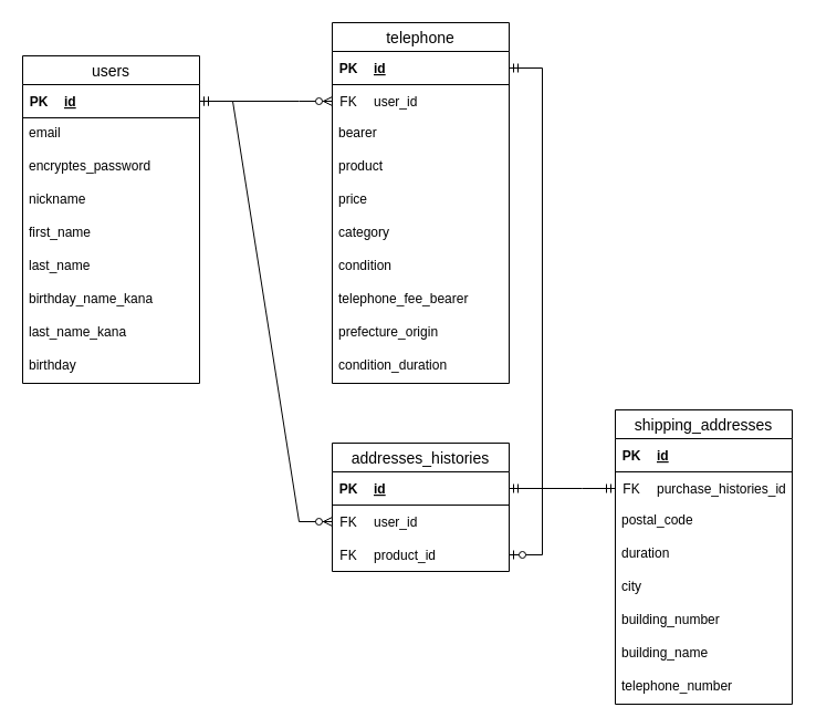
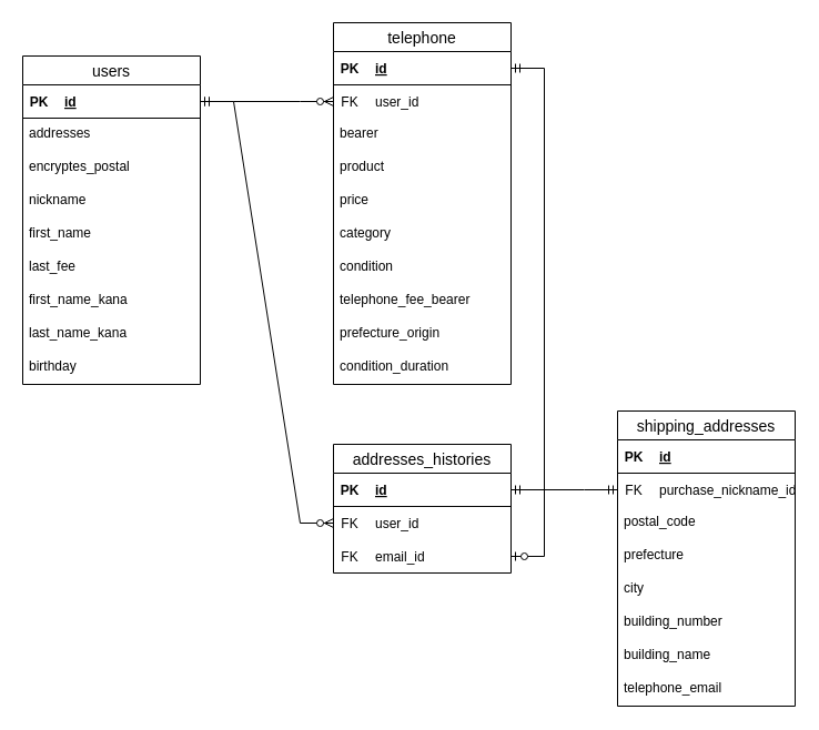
  <mxCell id="0" />
  <mxCell id="1" parent="0" />
  <mxCell id="2" value="users" style="swimlane;fontStyle=0;childLayout=stackLayout;horizontal=1;startSize=26;horizontalStack=0;resizeParent=1;resizeParentMax=0;resizeLast=0;collapsible=1;marginBottom=0;align=center;fontSize=14;" parent="1" vertex="1"><mxGeometry x="20" y="50" width="160" height="296" as="geometry" /></mxCell>
  <mxCell id="3" value="" style="shape=table;startSize=0;container=1;collapsible=1;childLayout=tableLayout;fixedRows=1;rowLines=0;fontStyle=0;align=center;resizeLast=1;strokeColor=none;fillColor=none;collapsible=0;" parent="2" vertex="1"><mxGeometry y="26" width="160" height="30" as="geometry" /></mxCell>
  <mxCell id="4" value="" style="shape=tableRow;horizontal=0;startSize=0;swimlaneHead=0;swimlaneBody=0;fillColor=none;collapsible=0;dropTarget=0;points=[[0,0.5],[1,0.5]];portConstraint=eastwest;top=0;left=0;right=0;bottom=1;" parent="3" vertex="1"><mxGeometry width="160" height="30" as="geometry" /></mxCell>
  <mxCell id="5" value="PK" style="shape=partialRectangle;connectable=0;fillColor=none;top=0;left=0;bottom=0;right=0;fontStyle=1;overflow=hidden;" parent="4" vertex="1"><mxGeometry width="30" height="30" as="geometry"><mxRectangle width="30" height="30" as="alternateBounds" /></mxGeometry></mxCell>
  <mxCell id="6" value="id" style="shape=partialRectangle;connectable=0;fillColor=none;top=0;left=0;bottom=0;right=0;align=left;spacingLeft=6;fontStyle=5;overflow=hidden;" parent="4" vertex="1"><mxGeometry x="30" width="130" height="30" as="geometry"><mxRectangle width="130" height="30" as="alternateBounds" /></mxGeometry></mxCell>
- <mxCell id="7" value="email" style="text;strokeColor=none;fillColor=none;spacingLeft=4;spacingRight=4;overflow=hidden;rotatable=0;points=[[0,0.5],[1,0.5]];portConstraint=eastwest;fontSize=12;" parent="2" vertex="1"><mxGeometry y="56" width="160" height="30" as="geometry" /></mxCell>
- <mxCell id="8" value="encryptes_password" style="text;strokeColor=none;fillColor=none;spacingLeft=4;spacingRight=4;overflow=hidden;rotatable=0;points=[[0,0.5],[1,0.5]];portConstraint=eastwest;fontSize=12;" parent="2" vertex="1"><mxGeometry y="86" width="160" height="30" as="geometry" /></mxCell>
+ <mxCell id="7" value="addresses" style="text;strokeColor=none;fillColor=none;spacingLeft=4;spacingRight=4;overflow=hidden;rotatable=0;points=[[0,0.5],[1,0.5]];portConstraint=eastwest;fontSize=12;" parent="2" vertex="1"><mxGeometry y="56" width="160" height="30" as="geometry" /></mxCell>
+ <mxCell id="8" value="encryptes_postal" style="text;strokeColor=none;fillColor=none;spacingLeft=4;spacingRight=4;overflow=hidden;rotatable=0;points=[[0,0.5],[1,0.5]];portConstraint=eastwest;fontSize=12;" parent="2" vertex="1"><mxGeometry y="86" width="160" height="30" as="geometry" /></mxCell>
  <mxCell id="9" value="nickname" style="text;strokeColor=none;fillColor=none;spacingLeft=4;spacingRight=4;overflow=hidden;rotatable=0;points=[[0,0.5],[1,0.5]];portConstraint=eastwest;fontSize=12;" parent="2" vertex="1"><mxGeometry y="116" width="160" height="30" as="geometry" /></mxCell>
  <mxCell id="10" value="first_name" style="text;strokeColor=none;fillColor=none;spacingLeft=4;spacingRight=4;overflow=hidden;rotatable=0;points=[[0,0.5],[1,0.5]];portConstraint=eastwest;fontSize=12;" parent="2" vertex="1"><mxGeometry y="146" width="160" height="30" as="geometry" /></mxCell>
- <mxCell id="11" value="last_name" style="text;strokeColor=none;fillColor=none;spacingLeft=4;spacingRight=4;overflow=hidden;rotatable=0;points=[[0,0.5],[1,0.5]];portConstraint=eastwest;fontSize=12;" parent="2" vertex="1"><mxGeometry y="176" width="160" height="30" as="geometry" /></mxCell>
- <mxCell id="12" value="birthday_name_kana" style="text;strokeColor=none;fillColor=none;spacingLeft=4;spacingRight=4;overflow=hidden;rotatable=0;points=[[0,0.5],[1,0.5]];portConstraint=eastwest;fontSize=12;" parent="2" vertex="1"><mxGeometry y="206" width="160" height="30" as="geometry" /></mxCell>
+ <mxCell id="11" value="last_fee" style="text;strokeColor=none;fillColor=none;spacingLeft=4;spacingRight=4;overflow=hidden;rotatable=0;points=[[0,0.5],[1,0.5]];portConstraint=eastwest;fontSize=12;" parent="2" vertex="1"><mxGeometry y="176" width="160" height="30" as="geometry" /></mxCell>
+ <mxCell id="12" value="first_name_kana" style="text;strokeColor=none;fillColor=none;spacingLeft=4;spacingRight=4;overflow=hidden;rotatable=0;points=[[0,0.5],[1,0.5]];portConstraint=eastwest;fontSize=12;" parent="2" vertex="1"><mxGeometry y="206" width="160" height="30" as="geometry" /></mxCell>
  <mxCell id="13" value="last_name_kana" style="text;strokeColor=none;fillColor=none;spacingLeft=4;spacingRight=4;overflow=hidden;rotatable=0;points=[[0,0.5],[1,0.5]];portConstraint=eastwest;fontSize=12;" parent="2" vertex="1"><mxGeometry y="236" width="160" height="30" as="geometry" /></mxCell>
  <mxCell id="14" value="birthday" style="text;strokeColor=none;fillColor=none;spacingLeft=4;spacingRight=4;overflow=hidden;rotatable=0;points=[[0,0.5],[1,0.5]];portConstraint=eastwest;fontSize=12;" parent="2" vertex="1"><mxGeometry y="266" width="160" height="30" as="geometry" /></mxCell>
  <mxCell id="15" value="addresses_histories" style="swimlane;fontStyle=0;childLayout=stackLayout;horizontal=1;startSize=26;horizontalStack=0;resizeParent=1;resizeParentMax=0;resizeLast=0;collapsible=1;marginBottom=0;align=center;fontSize=14;" parent="1" vertex="1"><mxGeometry x="300" y="400" width="160" height="116" as="geometry" /></mxCell>
  <mxCell id="16" value="" style="shape=table;startSize=0;container=1;collapsible=1;childLayout=tableLayout;fixedRows=1;rowLines=0;fontStyle=0;align=center;resizeLast=1;strokeColor=none;fillColor=none;collapsible=0;" parent="15" vertex="1"><mxGeometry y="26" width="160" height="90" as="geometry" /></mxCell>
  <mxCell id="17" value="" style="shape=tableRow;horizontal=0;startSize=0;swimlaneHead=0;swimlaneBody=0;fillColor=none;collapsible=0;dropTarget=0;points=[[0,0.5],[1,0.5]];portConstraint=eastwest;top=0;left=0;right=0;bottom=1;" parent="16" vertex="1"><mxGeometry width="160" height="30" as="geometry" /></mxCell>
  <mxCell id="18" value="PK" style="shape=partialRectangle;connectable=0;fillColor=none;top=0;left=0;bottom=0;right=0;fontStyle=1;overflow=hidden;" parent="17" vertex="1"><mxGeometry width="30" height="30" as="geometry"><mxRectangle width="30" height="30" as="alternateBounds" /></mxGeometry></mxCell>
  <mxCell id="19" value="id" style="shape=partialRectangle;connectable=0;fillColor=none;top=0;left=0;bottom=0;right=0;align=left;spacingLeft=6;fontStyle=5;overflow=hidden;" parent="17" vertex="1"><mxGeometry x="30" width="130" height="30" as="geometry"><mxRectangle width="130" height="30" as="alternateBounds" /></mxGeometry></mxCell>
  <mxCell id="20" value="" style="shape=tableRow;horizontal=0;startSize=0;swimlaneHead=0;swimlaneBody=0;fillColor=none;collapsible=0;dropTarget=0;points=[[0,0.5],[1,0.5]];portConstraint=eastwest;top=0;left=0;right=0;bottom=0;" parent="16" vertex="1"><mxGeometry y="30" width="160" height="30" as="geometry" /></mxCell>
  <mxCell id="21" value="FK" style="shape=partialRectangle;connectable=0;fillColor=none;top=0;left=0;bottom=0;right=0;fontStyle=0;overflow=hidden;" parent="20" vertex="1"><mxGeometry width="30" height="30" as="geometry"><mxRectangle width="30" height="30" as="alternateBounds" /></mxGeometry></mxCell>
  <mxCell id="22" value="user_id" style="shape=partialRectangle;connectable=0;fillColor=none;top=0;left=0;bottom=0;right=0;align=left;spacingLeft=6;fontStyle=0;overflow=hidden;" parent="20" vertex="1"><mxGeometry x="30" width="130" height="30" as="geometry"><mxRectangle width="130" height="30" as="alternateBounds" /></mxGeometry></mxCell>
  <mxCell id="23" value="" style="shape=tableRow;horizontal=0;startSize=0;swimlaneHead=0;swimlaneBody=0;fillColor=none;collapsible=0;dropTarget=0;points=[[0,0.5],[1,0.5]];portConstraint=eastwest;top=0;left=0;right=0;bottom=0;" parent="16" vertex="1"><mxGeometry y="60" width="160" height="30" as="geometry" /></mxCell>
  <mxCell id="24" value="FK" style="shape=partialRectangle;connectable=0;fillColor=none;top=0;left=0;bottom=0;right=0;fontStyle=0;overflow=hidden;" parent="23" vertex="1"><mxGeometry width="30" height="30" as="geometry"><mxRectangle width="30" height="30" as="alternateBounds" /></mxGeometry></mxCell>
- <mxCell id="25" value="product_id" style="shape=partialRectangle;connectable=0;fillColor=none;top=0;left=0;bottom=0;right=0;align=left;spacingLeft=6;fontStyle=0;overflow=hidden;" parent="23" vertex="1"><mxGeometry x="30" width="130" height="30" as="geometry"><mxRectangle width="130" height="30" as="alternateBounds" /></mxGeometry></mxCell>
+ <mxCell id="25" value="email_id" style="shape=partialRectangle;connectable=0;fillColor=none;top=0;left=0;bottom=0;right=0;align=left;spacingLeft=6;fontStyle=0;overflow=hidden;" parent="23" vertex="1"><mxGeometry x="30" width="130" height="30" as="geometry"><mxRectangle width="130" height="30" as="alternateBounds" /></mxGeometry></mxCell>
  <mxCell id="26" value="shipping_addresses" style="swimlane;fontStyle=0;childLayout=stackLayout;horizontal=1;startSize=26;horizontalStack=0;resizeParent=1;resizeParentMax=0;resizeLast=0;collapsible=1;marginBottom=0;align=center;fontSize=14;" parent="1" vertex="1"><mxGeometry x="556" y="370" width="160" height="266" as="geometry" /></mxCell>
  <mxCell id="27" value="" style="shape=table;startSize=0;container=1;collapsible=1;childLayout=tableLayout;fixedRows=1;rowLines=0;fontStyle=0;align=center;resizeLast=1;strokeColor=none;fillColor=none;collapsible=0;" parent="26" vertex="1"><mxGeometry y="26" width="160" height="60" as="geometry" /></mxCell>
  <mxCell id="28" value="" style="shape=tableRow;horizontal=0;startSize=0;swimlaneHead=0;swimlaneBody=0;fillColor=none;collapsible=0;dropTarget=0;points=[[0,0.5],[1,0.5]];portConstraint=eastwest;top=0;left=0;right=0;bottom=1;" parent="27" vertex="1"><mxGeometry width="160" height="30" as="geometry" /></mxCell>
  <mxCell id="29" value="PK" style="shape=partialRectangle;connectable=0;fillColor=none;top=0;left=0;bottom=0;right=0;fontStyle=1;overflow=hidden;" parent="28" vertex="1"><mxGeometry width="30" height="30" as="geometry"><mxRectangle width="30" height="30" as="alternateBounds" /></mxGeometry></mxCell>
  <mxCell id="30" value="id" style="shape=partialRectangle;connectable=0;fillColor=none;top=0;left=0;bottom=0;right=0;align=left;spacingLeft=6;fontStyle=5;overflow=hidden;" parent="28" vertex="1"><mxGeometry x="30" width="130" height="30" as="geometry"><mxRectangle width="130" height="30" as="alternateBounds" /></mxGeometry></mxCell>
  <mxCell id="31" value="" style="shape=tableRow;horizontal=0;startSize=0;swimlaneHead=0;swimlaneBody=0;fillColor=none;collapsible=0;dropTarget=0;points=[[0,0.5],[1,0.5]];portConstraint=eastwest;top=0;left=0;right=0;bottom=0;" parent="27" vertex="1"><mxGeometry y="30" width="160" height="30" as="geometry" /></mxCell>
  <mxCell id="32" value="FK" style="shape=partialRectangle;connectable=0;fillColor=none;top=0;left=0;bottom=0;right=0;fontStyle=0;overflow=hidden;" parent="31" vertex="1"><mxGeometry width="30" height="30" as="geometry"><mxRectangle width="30" height="30" as="alternateBounds" /></mxGeometry></mxCell>
- <mxCell id="33" value="purchase_histories_id" style="shape=partialRectangle;connectable=0;fillColor=none;top=0;left=0;bottom=0;right=0;align=left;spacingLeft=6;fontStyle=0;overflow=hidden;" parent="31" vertex="1"><mxGeometry x="30" width="130" height="30" as="geometry"><mxRectangle width="130" height="30" as="alternateBounds" /></mxGeometry></mxCell>
+ <mxCell id="33" value="purchase_nickname_id" style="shape=partialRectangle;connectable=0;fillColor=none;top=0;left=0;bottom=0;right=0;align=left;spacingLeft=6;fontStyle=0;overflow=hidden;" parent="31" vertex="1"><mxGeometry x="30" width="130" height="30" as="geometry"><mxRectangle width="130" height="30" as="alternateBounds" /></mxGeometry></mxCell>
  <mxCell id="34" value="postal_code" style="text;strokeColor=none;fillColor=none;spacingLeft=4;spacingRight=4;overflow=hidden;rotatable=0;points=[[0,0.5],[1,0.5]];portConstraint=eastwest;fontSize=12;" parent="26" vertex="1"><mxGeometry y="86" width="160" height="30" as="geometry" /></mxCell>
- <mxCell id="35" value="duration" style="text;strokeColor=none;fillColor=none;spacingLeft=4;spacingRight=4;overflow=hidden;rotatable=0;points=[[0,0.5],[1,0.5]];portConstraint=eastwest;fontSize=12;" parent="26" vertex="1"><mxGeometry y="116" width="160" height="30" as="geometry" /></mxCell>
+ <mxCell id="35" value="prefecture" style="text;strokeColor=none;fillColor=none;spacingLeft=4;spacingRight=4;overflow=hidden;rotatable=0;points=[[0,0.5],[1,0.5]];portConstraint=eastwest;fontSize=12;" parent="26" vertex="1"><mxGeometry y="116" width="160" height="30" as="geometry" /></mxCell>
  <mxCell id="36" value="city" style="text;strokeColor=none;fillColor=none;spacingLeft=4;spacingRight=4;overflow=hidden;rotatable=0;points=[[0,0.5],[1,0.5]];portConstraint=eastwest;fontSize=12;" parent="26" vertex="1"><mxGeometry y="146" width="160" height="30" as="geometry" /></mxCell>
  <mxCell id="37" value="building_number" style="text;strokeColor=none;fillColor=none;spacingLeft=4;spacingRight=4;overflow=hidden;rotatable=0;points=[[0,0.5],[1,0.5]];portConstraint=eastwest;fontSize=12;" parent="26" vertex="1"><mxGeometry y="176" width="160" height="30" as="geometry" /></mxCell>
  <mxCell id="38" value="building_name" style="text;strokeColor=none;fillColor=none;spacingLeft=4;spacingRight=4;overflow=hidden;rotatable=0;points=[[0,0.5],[1,0.5]];portConstraint=eastwest;fontSize=12;" parent="26" vertex="1"><mxGeometry y="206" width="160" height="30" as="geometry" /></mxCell>
- <mxCell id="39" value="telephone_number" style="text;strokeColor=none;fillColor=none;spacingLeft=4;spacingRight=4;overflow=hidden;rotatable=0;points=[[0,0.5],[1,0.5]];portConstraint=eastwest;fontSize=12;" parent="26" vertex="1"><mxGeometry y="236" width="160" height="30" as="geometry" /></mxCell>
+ <mxCell id="39" value="telephone_email" style="text;strokeColor=none;fillColor=none;spacingLeft=4;spacingRight=4;overflow=hidden;rotatable=0;points=[[0,0.5],[1,0.5]];portConstraint=eastwest;fontSize=12;" parent="26" vertex="1"><mxGeometry y="236" width="160" height="30" as="geometry" /></mxCell>
  <mxCell id="40" value="telephone" style="swimlane;fontStyle=0;childLayout=stackLayout;horizontal=1;startSize=26;horizontalStack=0;resizeParent=1;resizeParentMax=0;resizeLast=0;collapsible=1;marginBottom=0;align=center;fontSize=14;" parent="1" vertex="1"><mxGeometry x="300" y="20" width="160" height="326" as="geometry" /></mxCell>
  <mxCell id="41" value="" style="shape=table;startSize=0;container=1;collapsible=1;childLayout=tableLayout;fixedRows=1;rowLines=0;fontStyle=0;align=center;resizeLast=1;strokeColor=none;fillColor=none;collapsible=0;" parent="40" vertex="1"><mxGeometry y="26" width="160" height="60" as="geometry" /></mxCell>
  <mxCell id="42" value="" style="shape=tableRow;horizontal=0;startSize=0;swimlaneHead=0;swimlaneBody=0;fillColor=none;collapsible=0;dropTarget=0;points=[[0,0.5],[1,0.5]];portConstraint=eastwest;top=0;left=0;right=0;bottom=1;" parent="41" vertex="1"><mxGeometry width="160" height="30" as="geometry" /></mxCell>
  <mxCell id="43" value="PK" style="shape=partialRectangle;connectable=0;fillColor=none;top=0;left=0;bottom=0;right=0;fontStyle=1;overflow=hidden;" parent="42" vertex="1"><mxGeometry width="30" height="30" as="geometry"><mxRectangle width="30" height="30" as="alternateBounds" /></mxGeometry></mxCell>
  <mxCell id="44" value="id" style="shape=partialRectangle;connectable=0;fillColor=none;top=0;left=0;bottom=0;right=0;align=left;spacingLeft=6;fontStyle=5;overflow=hidden;" parent="42" vertex="1"><mxGeometry x="30" width="130" height="30" as="geometry"><mxRectangle width="130" height="30" as="alternateBounds" /></mxGeometry></mxCell>
  <mxCell id="45" value="" style="shape=tableRow;horizontal=0;startSize=0;swimlaneHead=0;swimlaneBody=0;fillColor=none;collapsible=0;dropTarget=0;points=[[0,0.5],[1,0.5]];portConstraint=eastwest;top=0;left=0;right=0;bottom=0;" parent="41" vertex="1"><mxGeometry y="30" width="160" height="30" as="geometry" /></mxCell>
  <mxCell id="46" value="FK" style="shape=partialRectangle;connectable=0;fillColor=none;top=0;left=0;bottom=0;right=0;fontStyle=0;overflow=hidden;" parent="45" vertex="1"><mxGeometry width="30" height="30" as="geometry"><mxRectangle width="30" height="30" as="alternateBounds" /></mxGeometry></mxCell>
  <mxCell id="47" value="user_id" style="shape=partialRectangle;connectable=0;fillColor=none;top=0;left=0;bottom=0;right=0;align=left;spacingLeft=6;fontStyle=0;overflow=hidden;" parent="45" vertex="1"><mxGeometry x="30" width="130" height="30" as="geometry"><mxRectangle width="130" height="30" as="alternateBounds" /></mxGeometry></mxCell>
  <mxCell id="48" value="bearer" style="text;strokeColor=none;fillColor=none;spacingLeft=4;spacingRight=4;overflow=hidden;rotatable=0;points=[[0,0.5],[1,0.5]];portConstraint=eastwest;fontSize=12;" parent="40" vertex="1"><mxGeometry y="86" width="160" height="30" as="geometry" /></mxCell>
  <mxCell id="49" value="product" style="text;strokeColor=none;fillColor=none;spacingLeft=4;spacingRight=4;overflow=hidden;rotatable=0;points=[[0,0.5],[1,0.5]];portConstraint=eastwest;fontSize=12;" parent="40" vertex="1"><mxGeometry y="116" width="160" height="30" as="geometry" /></mxCell>
  <mxCell id="50" value="price" style="text;strokeColor=none;fillColor=none;spacingLeft=4;spacingRight=4;overflow=hidden;rotatable=0;points=[[0,0.5],[1,0.5]];portConstraint=eastwest;fontSize=12;" parent="40" vertex="1"><mxGeometry y="146" width="160" height="30" as="geometry" /></mxCell>
  <mxCell id="51" value="category" style="text;strokeColor=none;fillColor=none;spacingLeft=4;spacingRight=4;overflow=hidden;rotatable=0;points=[[0,0.5],[1,0.5]];portConstraint=eastwest;fontSize=12;" parent="40" vertex="1"><mxGeometry y="176" width="160" height="30" as="geometry" /></mxCell>
  <mxCell id="52" value="condition" style="text;strokeColor=none;fillColor=none;spacingLeft=4;spacingRight=4;overflow=hidden;rotatable=0;points=[[0,0.5],[1,0.5]];portConstraint=eastwest;fontSize=12;" parent="40" vertex="1"><mxGeometry y="206" width="160" height="30" as="geometry" /></mxCell>
  <mxCell id="53" value="telephone_fee_bearer" style="text;strokeColor=none;fillColor=none;spacingLeft=4;spacingRight=4;overflow=hidden;rotatable=0;points=[[0,0.5],[1,0.5]];portConstraint=eastwest;fontSize=12;" parent="40" vertex="1"><mxGeometry y="236" width="160" height="30" as="geometry" /></mxCell>
  <mxCell id="54" value="prefecture_origin" style="text;strokeColor=none;fillColor=none;spacingLeft=4;spacingRight=4;overflow=hidden;rotatable=0;points=[[0,0.5],[1,0.5]];portConstraint=eastwest;fontSize=12;" parent="40" vertex="1"><mxGeometry y="266" width="160" height="30" as="geometry" /></mxCell>
  <mxCell id="55" value="condition_duration" style="text;strokeColor=none;fillColor=none;spacingLeft=4;spacingRight=4;overflow=hidden;rotatable=0;points=[[0,0.5],[1,0.5]];portConstraint=eastwest;fontSize=12;" parent="40" vertex="1"><mxGeometry y="296" width="160" height="30" as="geometry" /></mxCell>
  <mxCell id="56" value="" style="edgeStyle=entityRelationEdgeStyle;fontSize=12;html=1;endArrow=ERzeroToMany;startArrow=ERmandOne;exitX=1;exitY=0.5;exitDx=0;exitDy=0;rounded=0;" parent="1" source="4" target="45" edge="1"><mxGeometry width="100" height="100" relative="1" as="geometry"><mxPoint x="200" y="500" as="sourcePoint" /><mxPoint x="300" y="400" as="targetPoint" /></mxGeometry></mxCell>
  <mxCell id="57" value="" style="edgeStyle=entityRelationEdgeStyle;fontSize=12;html=1;endArrow=ERzeroToMany;startArrow=ERmandOne;entryX=0;entryY=0.5;entryDx=0;entryDy=0;rounded=0;exitX=1;exitY=0.5;exitDx=0;exitDy=0;" parent="1" source="4" target="20" edge="1"><mxGeometry width="100" height="100" relative="1" as="geometry"><mxPoint x="200" y="250" as="sourcePoint" /><mxPoint x="310" y="410" as="targetPoint" /></mxGeometry></mxCell>
  <mxCell id="58" value="" style="edgeStyle=entityRelationEdgeStyle;fontSize=12;html=1;endArrow=ERzeroToOne;startArrow=ERmandOne;rounded=0;exitX=1;exitY=0.5;exitDx=0;exitDy=0;entryX=1;entryY=0.5;entryDx=0;entryDy=0;" parent="1" source="42" target="23" edge="1"><mxGeometry width="100" height="100" relative="1" as="geometry"><mxPoint x="390" y="540" as="sourcePoint" /><mxPoint x="526" y="670" as="targetPoint" /></mxGeometry></mxCell>
  <mxCell id="59" value="" style="edgeStyle=entityRelationEdgeStyle;fontSize=12;html=1;endArrow=ERmandOne;startArrow=ERmandOne;entryX=0;entryY=0.5;entryDx=0;entryDy=0;exitX=1;exitY=0.5;exitDx=0;exitDy=0;rounded=0;" parent="1" source="17" target="31" edge="1"><mxGeometry width="100" height="100" relative="1" as="geometry"><mxPoint x="240" y="580" as="sourcePoint" /><mxPoint x="340" y="480" as="targetPoint" /></mxGeometry></mxCell>
